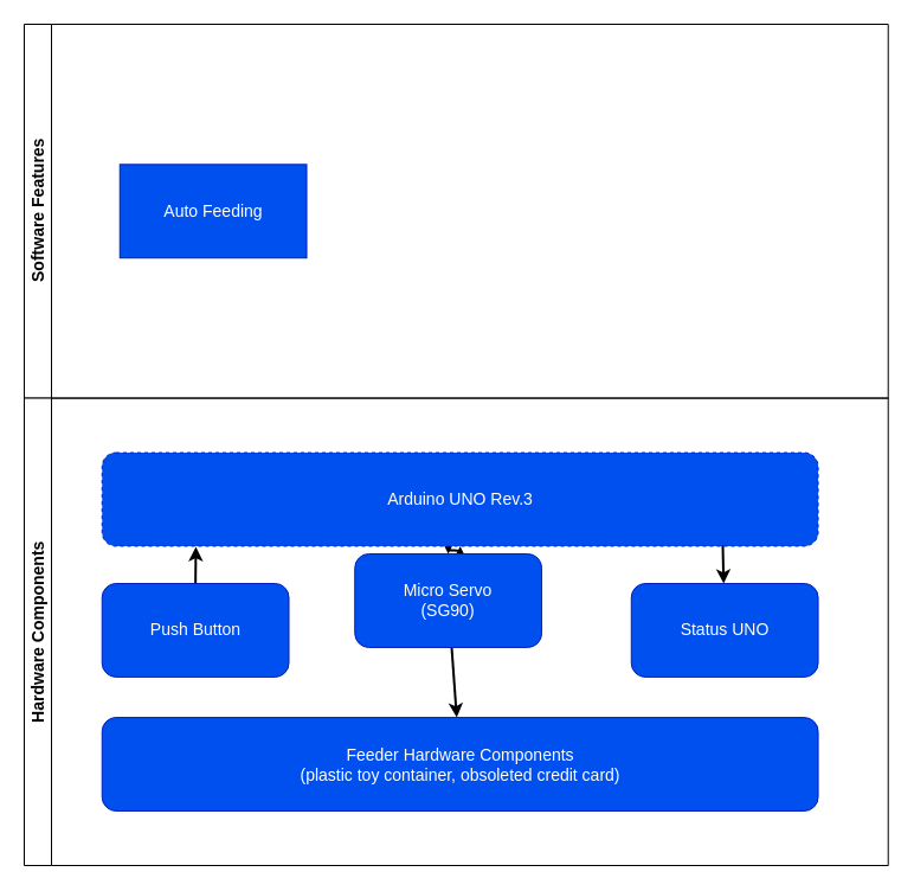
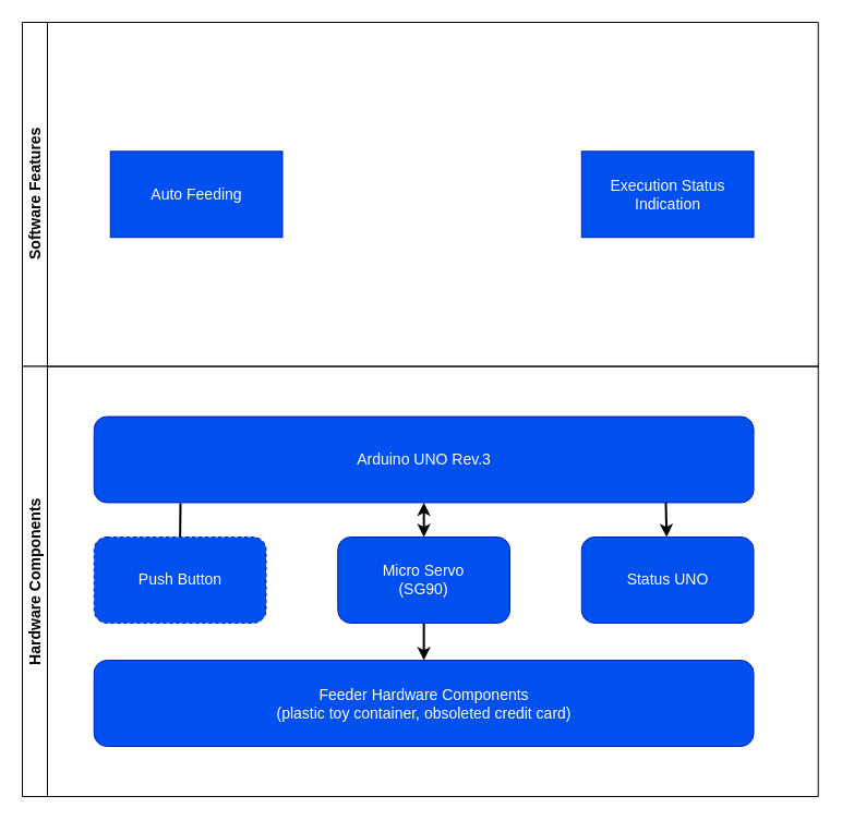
  <mxCell id="0" />
  <mxCell id="1" parent="0" />
  <mxCell id="2" value="" style="group;fillStyle=auto;fillColor=default;" parent="1" vertex="1" connectable="0"><mxGeometry x="20" y="20" width="729.73" height="710" as="geometry" /></mxCell>
  <mxCell id="3" value="&lt;font style=&quot;font-size: 14px;&quot;&gt;Software Features&lt;/font&gt;" style="swimlane;horizontal=0;whiteSpace=wrap;html=1;" parent="2" vertex="1"><mxGeometry width="729.73" height="315.556" as="geometry"><mxRectangle x="90" y="80" width="40" height="150" as="alternateBounds" /></mxGeometry></mxCell>
  <mxCell id="4" value="Auto Feeding" style="rounded=0;whiteSpace=wrap;html=1;fontSize=14;fillColor=#0050ef;fontColor=#ffffff;strokeColor=#001DBC;" parent="3" vertex="1"><mxGeometry x="80.741" y="118.333" width="157.779" height="78.889" as="geometry" /></mxCell>
+ <mxCell id="5" value="Execution Status Indication" style="rounded=0;whiteSpace=wrap;html=1;fontSize=14;fillColor=#0050ef;fontColor=#ffffff;strokeColor=#001DBC;" parent="3" vertex="1"><mxGeometry x="512.783" y="118.333" width="157.779" height="78.889" as="geometry" /></mxCell>
  <mxCell id="6" value="&lt;font style=&quot;font-size: 14px;&quot;&gt;Hardware Components&lt;/font&gt;" style="swimlane;horizontal=0;whiteSpace=wrap;html=1;" parent="2" vertex="1"><mxGeometry y="315.556" width="729.73" height="394.444" as="geometry"><mxRectangle x="250" y="250" width="40" height="150" as="alternateBounds" /></mxGeometry></mxCell>
  <mxCell id="7" style="edgeStyle=elbowEdgeStyle;elbow=vertical;html=1;exitX=0.5;exitY=1;exitDx=0;exitDy=0;entryX=0.5;entryY=0;entryDx=0;entryDy=0;fontSize=14;strokeWidth=2;startArrow=classic;startFill=1;" parent="6" source="8" target="10" edge="1"><mxGeometry relative="1" as="geometry" /></mxCell>
- <mxCell id="8" value="Arduino UNO Rev.3" style="rounded=1;whiteSpace=wrap;html=1;fillColor=#0050ef;fontColor=#ffffff;strokeColor=#001DBC;fontSize=14;dashed=1;" parent="6" vertex="1"><mxGeometry x="65.741" y="46.019" width="604.821" height="78.889" as="geometry" /></mxCell>
+ <mxCell id="8" value="Arduino UNO Rev.3" style="rounded=1;whiteSpace=wrap;html=1;fillColor=#0050ef;fontColor=#ffffff;strokeColor=#001DBC;fontSize=14;" parent="6" vertex="1"><mxGeometry x="65.741" y="46.019" width="604.821" height="78.889" as="geometry" /></mxCell>
  <mxCell id="9" value="" style="edgeStyle=none;html=1;strokeWidth=2;fontSize=14;elbow=vertical;" parent="6" source="10" target="15" edge="1"><mxGeometry relative="1" as="geometry" /></mxCell>
- <mxCell id="10" value="Micro Servo&lt;br style=&quot;font-size: 14px;&quot;&gt;(SG90)" style="rounded=1;whiteSpace=wrap;html=1;fillColor=#0050ef;fontColor=#ffffff;strokeColor=#001DBC;fontSize=14;" parent="6" vertex="1"><mxGeometry x="279.262" y="131.463" width="157.779" height="78.889" as="geometry" /></mxCell>
+ <mxCell id="10" value="Micro Servo&lt;br style=&quot;font-size: 14px;&quot;&gt;(SG90)" style="rounded=1;whiteSpace=wrap;html=1;fillColor=#0050ef;fontColor=#ffffff;strokeColor=#001DBC;fontSize=14;" parent="6" vertex="1"><mxGeometry x="289.262" y="156.463" width="157.779" height="78.889" as="geometry" /></mxCell>
  <mxCell id="11" value="" style="edgeStyle=none;html=1;strokeWidth=2;fontSize=14;elbow=vertical;" parent="6" target="12" edge="1"><mxGeometry relative="1" as="geometry"><mxPoint x="590" y="124.444" as="sourcePoint" /></mxGeometry></mxCell>
  <mxCell id="12" value="Status UNO" style="rounded=1;whiteSpace=wrap;html=1;fillColor=#0050ef;fontColor=#ffffff;strokeColor=#001DBC;fontSize=14;" parent="6" vertex="1"><mxGeometry x="512.783" y="156.463" width="157.779" height="78.889" as="geometry" /></mxCell>
- <mxCell id="13" style="edgeStyle=none;html=1;exitX=0.5;exitY=0;exitDx=0;exitDy=0;entryX=0.131;entryY=1.007;entryDx=0;entryDy=0;entryPerimeter=0;strokeWidth=2;fontSize=14;elbow=vertical;" parent="6" source="14" target="8" edge="1"><mxGeometry relative="1" as="geometry" /></mxCell>
- <mxCell id="14" value="Push Button" style="rounded=1;whiteSpace=wrap;html=1;fillColor=#0050ef;fontColor=#ffffff;strokeColor=#001DBC;fontSize=14;" parent="6" vertex="1"><mxGeometry x="65.741" y="156.463" width="157.779" height="78.889" as="geometry" /></mxCell>
+ <mxCell id="13" style="edgeStyle=none;html=1;exitX=0.5;exitY=0;exitDx=0;exitDy=0;entryX=0.131;entryY=1.007;entryDx=0;entryDy=0;entryPerimeter=0;strokeWidth=2;fontSize=14;elbow=vertical;endArrow=none;" parent="6" source="14" target="8" edge="1"><mxGeometry relative="1" as="geometry" /></mxCell>
+ <mxCell id="14" value="Push Button" style="rounded=1;whiteSpace=wrap;html=1;fillColor=#0050ef;fontColor=#ffffff;strokeColor=#001DBC;fontSize=14;dashed=1;" parent="6" vertex="1"><mxGeometry x="65.741" y="156.463" width="157.779" height="78.889" as="geometry" /></mxCell>
  <mxCell id="15" value="Feeder Hardware Components&lt;br style=&quot;font-size: 14px;&quot;&gt;(plastic toy container, obsoleted credit card)" style="rounded=1;whiteSpace=wrap;html=1;fillColor=#0050ef;fontColor=#ffffff;strokeColor=#001DBC;fontSize=14;" parent="6" vertex="1"><mxGeometry x="65.741" y="269.537" width="604.821" height="78.889" as="geometry" /></mxCell>
